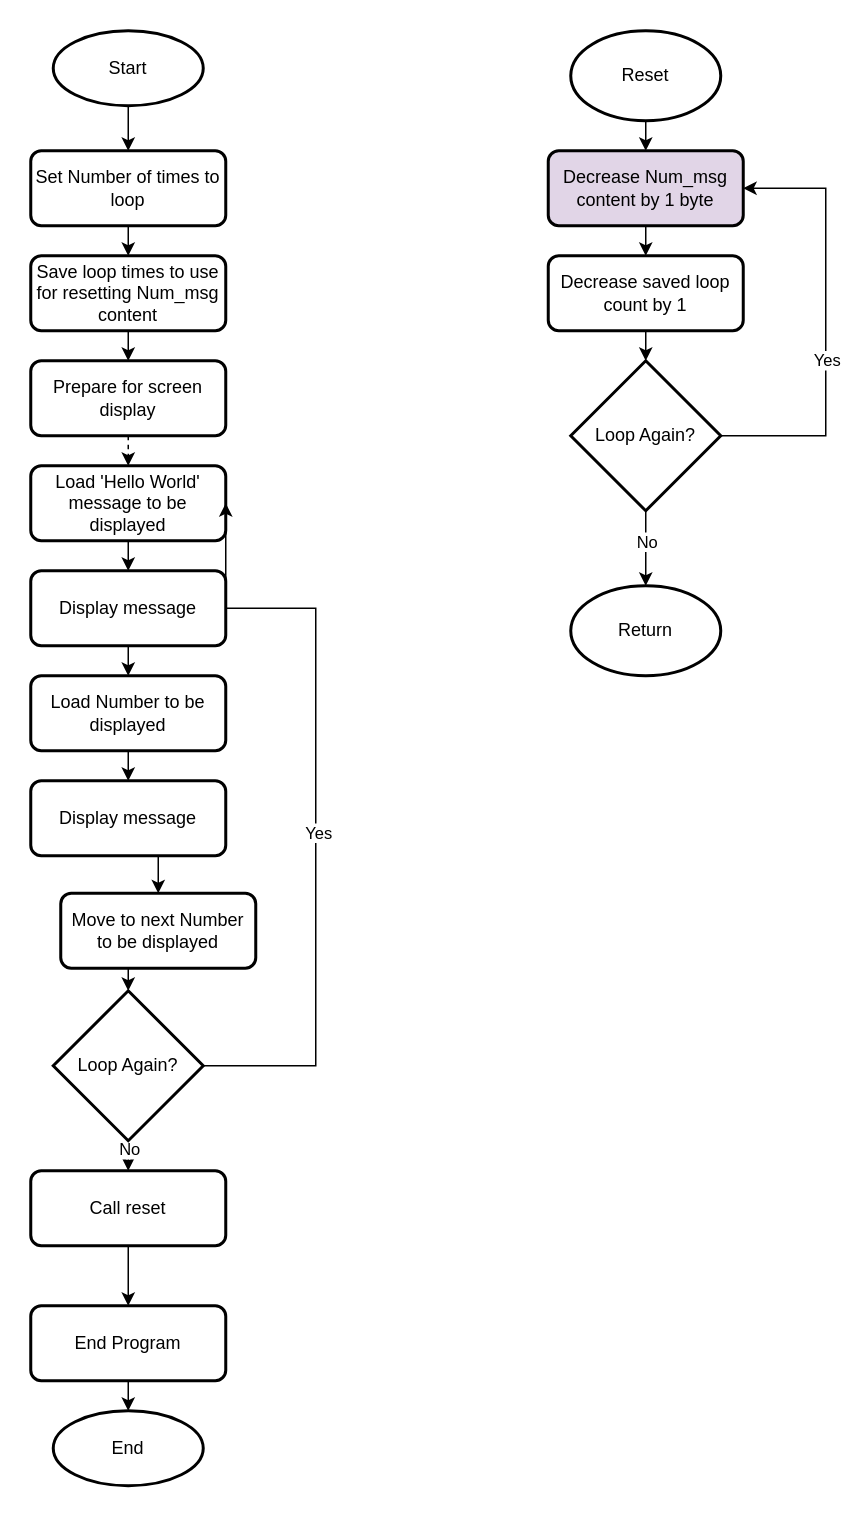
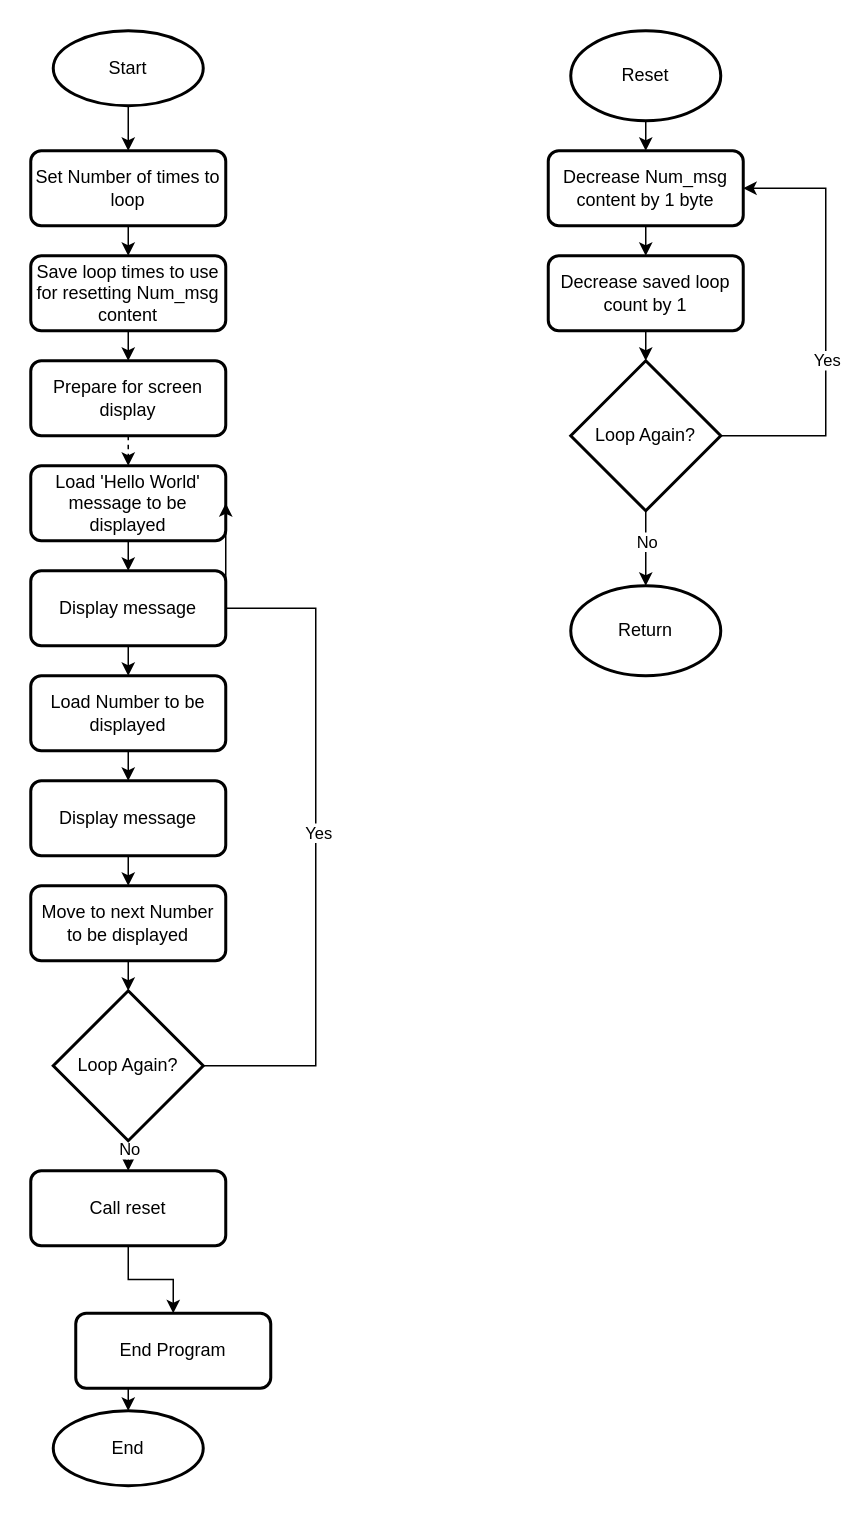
  <mxCell id="0" />
  <mxCell id="1" parent="0" />
  <mxCell id="2" value="Start" style="strokeWidth=2;html=1;shape=mxgraph.flowchart.start_1;whiteSpace=wrap;" vertex="1" parent="1"><mxGeometry x="35" y="20" width="100" height="50" as="geometry" /></mxCell>
  <mxCell id="3" value="End" style="strokeWidth=2;html=1;shape=mxgraph.flowchart.start_1;whiteSpace=wrap;" vertex="1" parent="1"><mxGeometry x="35" y="940" width="100" height="50" as="geometry" /></mxCell>
  <mxCell id="4" style="edgeStyle=orthogonalEdgeStyle;rounded=0;orthogonalLoop=1;jettySize=auto;html=1;exitX=0.5;exitY=1;exitDx=0;exitDy=0;entryX=0.5;entryY=0;entryDx=0;entryDy=0;exitPerimeter=0;" edge="1" parent="1" source="2" target="6"><mxGeometry relative="1" as="geometry"><mxPoint x="85" y="150" as="sourcePoint" /></mxGeometry></mxCell>
  <mxCell id="5" style="edgeStyle=orthogonalEdgeStyle;rounded=0;orthogonalLoop=1;jettySize=auto;html=1;exitX=0.5;exitY=1;exitDx=0;exitDy=0;entryX=0.5;entryY=0;entryDx=0;entryDy=0;" edge="1" parent="1" source="6" target="20"><mxGeometry relative="1" as="geometry" /></mxCell>
  <mxCell id="6" value="Set Number of times to loop" style="rounded=1;whiteSpace=wrap;html=1;absoluteArcSize=1;arcSize=14;strokeWidth=2;" vertex="1" parent="1"><mxGeometry x="20" y="100" width="130" height="50" as="geometry" /></mxCell>
  <mxCell id="7" style="edgeStyle=orthogonalEdgeStyle;rounded=0;orthogonalLoop=1;jettySize=auto;html=1;exitX=0.5;exitY=1;exitDx=0;exitDy=0;entryX=0.5;entryY=0;entryDx=0;entryDy=0;dashed=1;" edge="1" parent="1" source="8" target="10"><mxGeometry relative="1" as="geometry" /></mxCell>
  <mxCell id="8" value="Prepare for screen display" style="rounded=1;whiteSpace=wrap;html=1;absoluteArcSize=1;arcSize=14;strokeWidth=2;" vertex="1" parent="1"><mxGeometry x="20" y="240" width="130" height="50" as="geometry" /></mxCell>
  <mxCell id="9" style="edgeStyle=orthogonalEdgeStyle;rounded=0;orthogonalLoop=1;jettySize=auto;html=1;exitX=0.5;exitY=1;exitDx=0;exitDy=0;entryX=0.5;entryY=0;entryDx=0;entryDy=0;" edge="1" parent="1" source="10" target="12"><mxGeometry relative="1" as="geometry" /></mxCell>
  <mxCell id="10" value="Load 'Hello World' message to be displayed" style="rounded=1;whiteSpace=wrap;html=1;absoluteArcSize=1;arcSize=14;strokeWidth=2;" vertex="1" parent="1"><mxGeometry x="20" y="310" width="130" height="50" as="geometry" /></mxCell>
  <mxCell id="11" style="edgeStyle=orthogonalEdgeStyle;rounded=0;orthogonalLoop=1;jettySize=auto;html=1;exitX=0.5;exitY=1;exitDx=0;exitDy=0;entryX=0.5;entryY=0;entryDx=0;entryDy=0;" edge="1" parent="1" source="12" target="16"><mxGeometry relative="1" as="geometry" /></mxCell>
  <mxCell id="12" value="Display message" style="rounded=1;whiteSpace=wrap;html=1;absoluteArcSize=1;arcSize=14;strokeWidth=2;" vertex="1" parent="1"><mxGeometry x="20" y="380" width="130" height="50" as="geometry" /></mxCell>
  <mxCell id="13" style="edgeStyle=orthogonalEdgeStyle;rounded=0;orthogonalLoop=1;jettySize=auto;html=1;exitX=0.5;exitY=1;exitDx=0;exitDy=0;entryX=0.5;entryY=0;entryDx=0;entryDy=0;" edge="1" parent="1" source="14" target="18"><mxGeometry relative="1" as="geometry" /></mxCell>
  <mxCell id="14" value="Display message" style="rounded=1;whiteSpace=wrap;html=1;absoluteArcSize=1;arcSize=14;strokeWidth=2;" vertex="1" parent="1"><mxGeometry x="20" y="520" width="130" height="50" as="geometry" /></mxCell>
  <mxCell id="15" style="edgeStyle=orthogonalEdgeStyle;rounded=0;orthogonalLoop=1;jettySize=auto;html=1;exitX=0.5;exitY=1;exitDx=0;exitDy=0;entryX=0.5;entryY=0;entryDx=0;entryDy=0;" edge="1" parent="1" source="16" target="14"><mxGeometry relative="1" as="geometry" /></mxCell>
  <mxCell id="16" value="Load Number to be displayed" style="rounded=1;whiteSpace=wrap;html=1;absoluteArcSize=1;arcSize=14;strokeWidth=2;" vertex="1" parent="1"><mxGeometry x="20" y="450" width="130" height="50" as="geometry" /></mxCell>
  <mxCell id="17" style="edgeStyle=orthogonalEdgeStyle;rounded=0;orthogonalLoop=1;jettySize=auto;html=1;exitX=0.5;exitY=1;exitDx=0;exitDy=0;entryX=0.5;entryY=0;entryDx=0;entryDy=0;entryPerimeter=0;" edge="1" parent="1" source="18" target="25"><mxGeometry relative="1" as="geometry" /></mxCell>
- <mxCell id="18" value="Move to next Number to be displayed" style="rounded=1;whiteSpace=wrap;html=1;absoluteArcSize=1;arcSize=14;strokeWidth=2;" vertex="1" parent="1"><mxGeometry x="40" y="595" width="130" height="50" as="geometry" /></mxCell>
+ <mxCell id="18" value="Move to next Number to be displayed" style="rounded=1;whiteSpace=wrap;html=1;absoluteArcSize=1;arcSize=14;strokeWidth=2;" vertex="1" parent="1"><mxGeometry x="20" y="590" width="130" height="50" as="geometry" /></mxCell>
  <mxCell id="19" style="edgeStyle=orthogonalEdgeStyle;rounded=0;orthogonalLoop=1;jettySize=auto;html=1;exitX=0.5;exitY=1;exitDx=0;exitDy=0;entryX=0.5;entryY=0;entryDx=0;entryDy=0;" edge="1" parent="1" source="20" target="8"><mxGeometry relative="1" as="geometry" /></mxCell>
  <mxCell id="20" value="Save loop times to use for resetting Num_msg content" style="rounded=1;whiteSpace=wrap;html=1;absoluteArcSize=1;arcSize=14;strokeWidth=2;" vertex="1" parent="1"><mxGeometry x="20" y="170" width="130" height="50" as="geometry" /></mxCell>
  <mxCell id="21" style="edgeStyle=orthogonalEdgeStyle;rounded=0;orthogonalLoop=1;jettySize=auto;html=1;exitX=0.5;exitY=1;exitDx=0;exitDy=0;exitPerimeter=0;entryX=0.5;entryY=0;entryDx=0;entryDy=0;" edge="1" parent="1" source="25" target="27"><mxGeometry relative="1" as="geometry" /></mxCell>
  <mxCell id="22" value="No" style="edgeLabel;html=1;align=center;verticalAlign=middle;resizable=0;points=[];" vertex="1" connectable="0" parent="21"><mxGeometry x="0.207" relative="1" as="geometry"><mxPoint y="-7" as="offset" /></mxGeometry></mxCell>
  <mxCell id="23" style="edgeStyle=orthogonalEdgeStyle;rounded=0;orthogonalLoop=1;jettySize=auto;html=1;exitX=1;exitY=0.5;exitDx=0;exitDy=0;exitPerimeter=0;entryX=1;entryY=0.5;entryDx=0;entryDy=0;" edge="1" parent="1" source="25" target="10"><mxGeometry relative="1" as="geometry"><Array as="points"><mxPoint x="210" y="710" /><mxPoint x="210" y="405" /><mxPoint x="150" y="405" /></Array></mxGeometry></mxCell>
  <mxCell id="24" value="Yes" style="edgeLabel;html=1;align=center;verticalAlign=middle;resizable=0;points=[];" vertex="1" connectable="0" parent="23"><mxGeometry x="-0.095" y="-2" relative="1" as="geometry"><mxPoint x="-1" as="offset" /></mxGeometry></mxCell>
  <mxCell id="25" value="Loop Again?" style="strokeWidth=2;html=1;shape=mxgraph.flowchart.decision;whiteSpace=wrap;" vertex="1" parent="1"><mxGeometry x="35" y="660" width="100" height="100" as="geometry" /></mxCell>
  <mxCell id="26" style="edgeStyle=orthogonalEdgeStyle;rounded=0;orthogonalLoop=1;jettySize=auto;html=1;exitX=0.5;exitY=1;exitDx=0;exitDy=0;entryX=0.5;entryY=0;entryDx=0;entryDy=0;" edge="1" parent="1" source="27" target="41"><mxGeometry relative="1" as="geometry" /></mxCell>
  <mxCell id="27" value="&lt;div&gt;Call reset&lt;/div&gt;" style="rounded=1;whiteSpace=wrap;html=1;absoluteArcSize=1;arcSize=14;strokeWidth=2;" vertex="1" parent="1"><mxGeometry x="20" y="780" width="130" height="50" as="geometry" /></mxCell>
  <mxCell id="28" style="edgeStyle=orthogonalEdgeStyle;rounded=0;orthogonalLoop=1;jettySize=auto;html=1;exitX=0.5;exitY=1;exitDx=0;exitDy=0;exitPerimeter=0;entryX=0.5;entryY=0;entryDx=0;entryDy=0;" edge="1" parent="1" source="29" target="31"><mxGeometry relative="1" as="geometry" /></mxCell>
  <mxCell id="29" value="Reset" style="strokeWidth=2;html=1;shape=mxgraph.flowchart.start_1;whiteSpace=wrap;" vertex="1" parent="1"><mxGeometry x="380" y="20" width="100" height="60" as="geometry" /></mxCell>
  <mxCell id="30" style="edgeStyle=orthogonalEdgeStyle;rounded=0;orthogonalLoop=1;jettySize=auto;html=1;exitX=0.5;exitY=1;exitDx=0;exitDy=0;entryX=0.5;entryY=0;entryDx=0;entryDy=0;" edge="1" parent="1" source="31" target="33"><mxGeometry relative="1" as="geometry" /></mxCell>
- <mxCell id="31" value="Decrease Num_msg content by 1 byte" style="rounded=1;whiteSpace=wrap;html=1;absoluteArcSize=1;arcSize=14;strokeWidth=2;fillColor=#e1d5e7;" vertex="1" parent="1"><mxGeometry x="365" y="100" width="130" height="50" as="geometry" /></mxCell>
+ <mxCell id="31" value="Decrease Num_msg content by 1 byte" style="rounded=1;whiteSpace=wrap;html=1;absoluteArcSize=1;arcSize=14;strokeWidth=2;" vertex="1" parent="1"><mxGeometry x="365" y="100" width="130" height="50" as="geometry" /></mxCell>
  <mxCell id="32" style="edgeStyle=orthogonalEdgeStyle;rounded=0;orthogonalLoop=1;jettySize=auto;html=1;exitX=0.5;exitY=1;exitDx=0;exitDy=0;entryX=0.5;entryY=0;entryDx=0;entryDy=0;entryPerimeter=0;" edge="1" parent="1" source="33" target="38"><mxGeometry relative="1" as="geometry" /></mxCell>
  <mxCell id="33" value="Decrease saved loop count by 1" style="rounded=1;whiteSpace=wrap;html=1;absoluteArcSize=1;arcSize=14;strokeWidth=2;" vertex="1" parent="1"><mxGeometry x="365" y="170" width="130" height="50" as="geometry" /></mxCell>
  <mxCell id="34" style="edgeStyle=orthogonalEdgeStyle;rounded=0;orthogonalLoop=1;jettySize=auto;html=1;exitX=0.5;exitY=1;exitDx=0;exitDy=0;exitPerimeter=0;entryX=0.5;entryY=0;entryDx=0;entryDy=0;entryPerimeter=0;" edge="1" parent="1" source="38" target="39"><mxGeometry relative="1" as="geometry" /></mxCell>
  <mxCell id="35" value="No" style="edgeLabel;html=1;align=center;verticalAlign=middle;resizable=0;points=[];" vertex="1" connectable="0" parent="34"><mxGeometry x="0.192" relative="1" as="geometry"><mxPoint y="-10" as="offset" /></mxGeometry></mxCell>
  <mxCell id="36" style="edgeStyle=orthogonalEdgeStyle;rounded=0;orthogonalLoop=1;jettySize=auto;html=1;exitX=1;exitY=0.5;exitDx=0;exitDy=0;exitPerimeter=0;entryX=1;entryY=0.5;entryDx=0;entryDy=0;" edge="1" parent="1" source="38" target="31"><mxGeometry relative="1" as="geometry"><Array as="points"><mxPoint x="550" y="290" /><mxPoint x="550" y="125" /></Array></mxGeometry></mxCell>
  <mxCell id="37" value="Yes" style="edgeLabel;html=1;align=center;verticalAlign=middle;resizable=0;points=[];" vertex="1" connectable="0" parent="36"><mxGeometry x="-0.166" y="-3" relative="1" as="geometry"><mxPoint x="-3" as="offset" /></mxGeometry></mxCell>
  <mxCell id="38" value="Loop Again?" style="strokeWidth=2;html=1;shape=mxgraph.flowchart.decision;whiteSpace=wrap;" vertex="1" parent="1"><mxGeometry x="380" y="240" width="100" height="100" as="geometry" /></mxCell>
  <mxCell id="39" value="Return" style="strokeWidth=2;html=1;shape=mxgraph.flowchart.start_1;whiteSpace=wrap;" vertex="1" parent="1"><mxGeometry x="380" y="390" width="100" height="60" as="geometry" /></mxCell>
  <mxCell id="40" style="edgeStyle=orthogonalEdgeStyle;rounded=0;orthogonalLoop=1;jettySize=auto;html=1;exitX=0.5;exitY=1;exitDx=0;exitDy=0;entryX=0.5;entryY=0;entryDx=0;entryDy=0;entryPerimeter=0;" edge="1" parent="1" source="41" target="3"><mxGeometry relative="1" as="geometry" /></mxCell>
- <mxCell id="41" value="End Program" style="rounded=1;whiteSpace=wrap;html=1;absoluteArcSize=1;arcSize=14;strokeWidth=2;" vertex="1" parent="1"><mxGeometry x="20" y="870" width="130" height="50" as="geometry" /></mxCell>
+ <mxCell id="41" value="End Program" style="rounded=1;whiteSpace=wrap;html=1;absoluteArcSize=1;arcSize=14;strokeWidth=2;" vertex="1" parent="1"><mxGeometry x="50" y="875" width="130" height="50" as="geometry" /></mxCell>
